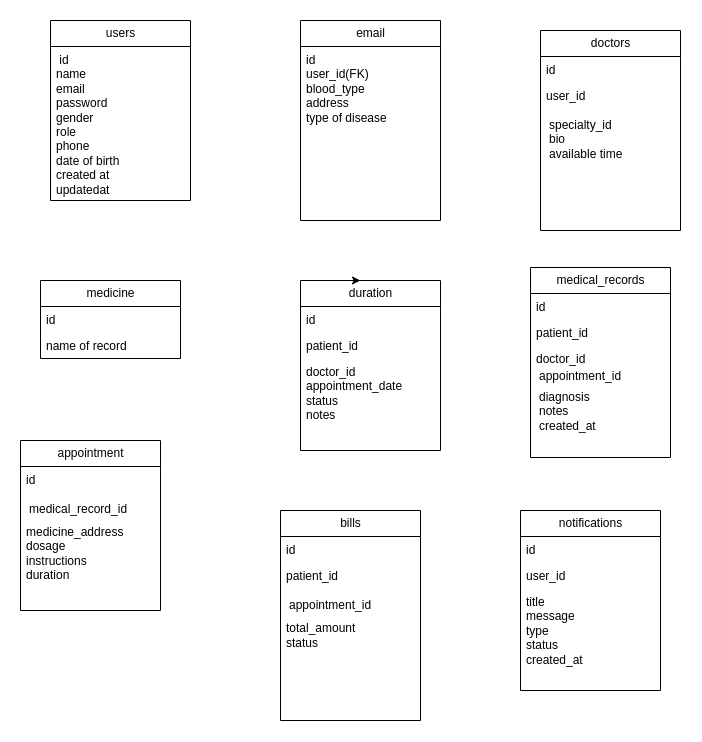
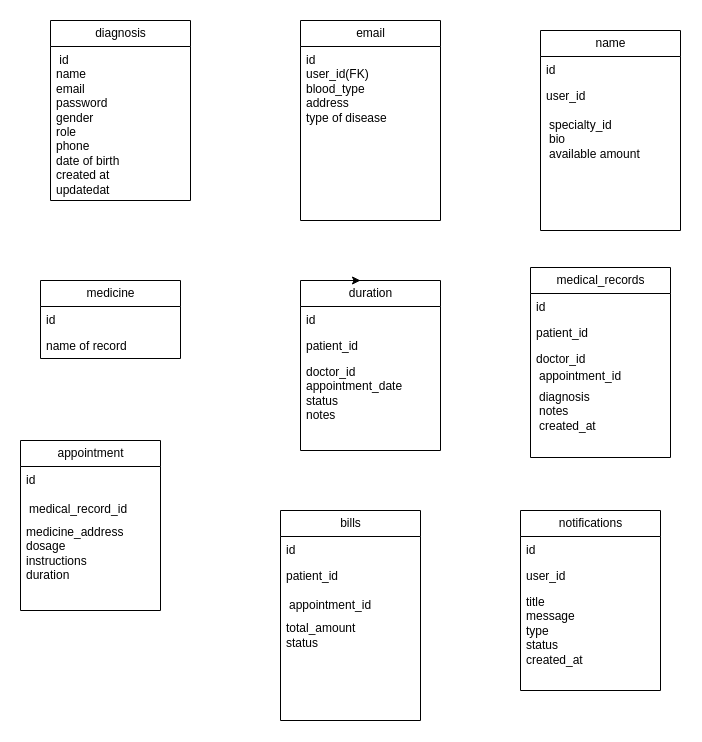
  <mxCell id="0" />
  <mxCell id="1" parent="0" />
- <mxCell id="2" value="users" style="swimlane;fontStyle=0;childLayout=stackLayout;horizontal=1;startSize=26;fillColor=none;horizontalStack=0;resizeParent=1;resizeParentMax=0;resizeLast=0;collapsible=1;marginBottom=0;html=1;" vertex="1" parent="1"><mxGeometry x="50" y="20" width="140" height="180" as="geometry" /></mxCell>
+ <mxCell id="2" value="diagnosis" style="swimlane;fontStyle=0;childLayout=stackLayout;horizontal=1;startSize=26;fillColor=none;horizontalStack=0;resizeParent=1;resizeParentMax=0;resizeLast=0;collapsible=1;marginBottom=0;html=1;" vertex="1" parent="1"><mxGeometry x="50" y="20" width="140" height="180" as="geometry" /></mxCell>
  <mxCell id="3" value="&lt;div&gt;&amp;nbsp;id&lt;/div&gt;&lt;div&gt;name&lt;/div&gt;&lt;div&gt;email&lt;/div&gt;&lt;div&gt;password&lt;/div&gt;&lt;div&gt;gender&lt;/div&gt;&lt;div&gt;role&lt;/div&gt;&lt;div&gt;phone&amp;nbsp;&lt;/div&gt;&lt;div&gt;date of birth&lt;/div&gt;&lt;div&gt;created at&lt;/div&gt;&lt;div&gt;updatedat&lt;/div&gt;&lt;div&gt;&lt;br&gt;&lt;/div&gt;&lt;div&gt;&lt;br&gt;&lt;/div&gt;" style="text;strokeColor=none;fillColor=none;align=left;verticalAlign=top;spacingLeft=4;spacingRight=4;overflow=hidden;rotatable=0;points=[[0,0.5],[1,0.5]];portConstraint=eastwest;whiteSpace=wrap;html=1;" vertex="1" parent="2"><mxGeometry y="26" width="140" height="154" as="geometry" /></mxCell>
  <mxCell id="4" value="email" style="swimlane;fontStyle=0;childLayout=stackLayout;horizontal=1;startSize=26;fillColor=none;horizontalStack=0;resizeParent=1;resizeParentMax=0;resizeLast=0;collapsible=1;marginBottom=0;html=1;" vertex="1" parent="1"><mxGeometry x="300" y="20" width="140" height="200" as="geometry" /></mxCell>
  <mxCell id="5" value="id&lt;div&gt;user_id(FK)&lt;/div&gt;&lt;div&gt;blood_type&lt;/div&gt;&lt;div&gt;address&lt;/div&gt;&lt;div&gt;type of&amp;nbsp;disease&lt;/div&gt;&lt;div&gt;&lt;br&gt;&lt;/div&gt;" style="text;strokeColor=none;fillColor=none;align=left;verticalAlign=top;spacingLeft=4;spacingRight=4;overflow=hidden;rotatable=0;points=[[0,0.5],[1,0.5]];portConstraint=eastwest;whiteSpace=wrap;html=1;" vertex="1" parent="4"><mxGeometry y="26" width="140" height="174" as="geometry" /></mxCell>
- <mxCell id="6" value="doctors" style="swimlane;fontStyle=0;childLayout=stackLayout;horizontal=1;startSize=26;fillColor=none;horizontalStack=0;resizeParent=1;resizeParentMax=0;resizeLast=0;collapsible=1;marginBottom=0;html=1;" vertex="1" parent="1"><mxGeometry x="540" y="30" width="140" height="200" as="geometry" /></mxCell>
+ <mxCell id="6" value="name" style="swimlane;fontStyle=0;childLayout=stackLayout;horizontal=1;startSize=26;fillColor=none;horizontalStack=0;resizeParent=1;resizeParentMax=0;resizeLast=0;collapsible=1;marginBottom=0;html=1;" vertex="1" parent="1"><mxGeometry x="540" y="30" width="140" height="200" as="geometry" /></mxCell>
  <mxCell id="7" value="id" style="text;strokeColor=none;fillColor=none;align=left;verticalAlign=top;spacingLeft=4;spacingRight=4;overflow=hidden;rotatable=0;points=[[0,0.5],[1,0.5]];portConstraint=eastwest;whiteSpace=wrap;html=1;" vertex="1" parent="6"><mxGeometry y="26" width="140" height="26" as="geometry" /></mxCell>
  <mxCell id="8" value="user_id" style="text;strokeColor=none;fillColor=none;align=left;verticalAlign=top;spacingLeft=4;spacingRight=4;overflow=hidden;rotatable=0;points=[[0,0.5],[1,0.5]];portConstraint=eastwest;whiteSpace=wrap;html=1;" vertex="1" parent="6"><mxGeometry y="52" width="140" height="26" as="geometry" /></mxCell>
- <mxCell id="9" value="&lt;table&gt;&lt;tbody&gt;&lt;tr&gt;&lt;td data-col-size=&quot;sm&quot; data-end=&quot;1525&quot; data-start=&quot;1510&quot;&gt;specialty_id&lt;br&gt;bio&lt;br&gt;available time&lt;/td&gt;&lt;/tr&gt;&lt;/tbody&gt;&lt;/table&gt;&lt;table&gt;&lt;tbody&gt;&lt;tr&gt;&lt;td data-col-size=&quot;sm&quot; data-end=&quot;1531&quot; data-start=&quot;1525&quot;&gt;&lt;/td&gt;&lt;/tr&gt;&lt;/tbody&gt;&lt;/table&gt;" style="text;strokeColor=none;fillColor=none;align=left;verticalAlign=top;spacingLeft=4;spacingRight=4;overflow=hidden;rotatable=0;points=[[0,0.5],[1,0.5]];portConstraint=eastwest;whiteSpace=wrap;html=1;" vertex="1" parent="6"><mxGeometry y="78" width="140" height="122" as="geometry" /></mxCell>
+ <mxCell id="9" value="&lt;table&gt;&lt;tbody&gt;&lt;tr&gt;&lt;td data-col-size=&quot;sm&quot; data-end=&quot;1525&quot; data-start=&quot;1510&quot;&gt;specialty_id&lt;br&gt;bio&lt;br&gt;available amount&lt;/td&gt;&lt;/tr&gt;&lt;/tbody&gt;&lt;/table&gt;&lt;table&gt;&lt;tbody&gt;&lt;tr&gt;&lt;td data-col-size=&quot;sm&quot; data-end=&quot;1531&quot; data-start=&quot;1525&quot;&gt;&lt;/td&gt;&lt;/tr&gt;&lt;/tbody&gt;&lt;/table&gt;" style="text;strokeColor=none;fillColor=none;align=left;verticalAlign=top;spacingLeft=4;spacingRight=4;overflow=hidden;rotatable=0;points=[[0,0.5],[1,0.5]];portConstraint=eastwest;whiteSpace=wrap;html=1;" vertex="1" parent="6"><mxGeometry y="78" width="140" height="122" as="geometry" /></mxCell>
  <mxCell id="10" value="medicine" style="swimlane;fontStyle=0;childLayout=stackLayout;horizontal=1;startSize=26;fillColor=none;horizontalStack=0;resizeParent=1;resizeParentMax=0;resizeLast=0;collapsible=1;marginBottom=0;html=1;" vertex="1" parent="1"><mxGeometry x="40" y="280" width="140" height="78" as="geometry" /></mxCell>
  <mxCell id="11" value="id&lt;div&gt;&lt;br&gt;&lt;/div&gt;" style="text;strokeColor=none;fillColor=none;align=left;verticalAlign=top;spacingLeft=4;spacingRight=4;overflow=hidden;rotatable=0;points=[[0,0.5],[1,0.5]];portConstraint=eastwest;whiteSpace=wrap;html=1;" vertex="1" parent="10"><mxGeometry y="26" width="140" height="26" as="geometry" /></mxCell>
  <mxCell id="12" value="name of record" style="text;strokeColor=none;fillColor=none;align=left;verticalAlign=top;spacingLeft=4;spacingRight=4;overflow=hidden;rotatable=0;points=[[0,0.5],[1,0.5]];portConstraint=eastwest;whiteSpace=wrap;html=1;" vertex="1" parent="10"><mxGeometry y="52" width="140" height="26" as="geometry" /></mxCell>
  <mxCell id="13" style="edgeStyle=orthogonalEdgeStyle;rounded=0;orthogonalLoop=1;jettySize=auto;html=1;exitX=0.25;exitY=0;exitDx=0;exitDy=0;" edge="1" parent="1" source="14"><mxGeometry relative="1" as="geometry"><mxPoint x="360" y="280" as="targetPoint" /></mxGeometry></mxCell>
  <mxCell id="14" value="duration" style="swimlane;fontStyle=0;childLayout=stackLayout;horizontal=1;startSize=26;fillColor=none;horizontalStack=0;resizeParent=1;resizeParentMax=0;resizeLast=0;collapsible=1;marginBottom=0;html=1;" vertex="1" parent="1"><mxGeometry x="300" y="280" width="140" height="170" as="geometry" /></mxCell>
  <mxCell id="15" value="id&lt;div&gt;&lt;br&gt;&lt;/div&gt;&lt;div&gt;&lt;br&gt;&lt;/div&gt;" style="text;strokeColor=none;fillColor=none;align=left;verticalAlign=top;spacingLeft=4;spacingRight=4;overflow=hidden;rotatable=0;points=[[0,0.5],[1,0.5]];portConstraint=eastwest;whiteSpace=wrap;html=1;" vertex="1" parent="14"><mxGeometry y="26" width="140" height="26" as="geometry" /></mxCell>
  <mxCell id="16" value="patient_id" style="text;strokeColor=none;fillColor=none;align=left;verticalAlign=top;spacingLeft=4;spacingRight=4;overflow=hidden;rotatable=0;points=[[0,0.5],[1,0.5]];portConstraint=eastwest;whiteSpace=wrap;html=1;" vertex="1" parent="14"><mxGeometry y="52" width="140" height="26" as="geometry" /></mxCell>
  <mxCell id="17" value="doctor_id&lt;div&gt;appointment_date&lt;/div&gt;&lt;div&gt;status&lt;/div&gt;&lt;div&gt;notes&lt;/div&gt;" style="text;strokeColor=none;fillColor=none;align=left;verticalAlign=top;spacingLeft=4;spacingRight=4;overflow=hidden;rotatable=0;points=[[0,0.5],[1,0.5]];portConstraint=eastwest;whiteSpace=wrap;html=1;" vertex="1" parent="14"><mxGeometry y="78" width="140" height="92" as="geometry" /></mxCell>
  <mxCell id="18" value="medical_records" style="swimlane;fontStyle=0;childLayout=stackLayout;horizontal=1;startSize=26;fillColor=none;horizontalStack=0;resizeParent=1;resizeParentMax=0;resizeLast=0;collapsible=1;marginBottom=0;html=1;" vertex="1" parent="1"><mxGeometry x="530" y="267" width="140" height="190" as="geometry" /></mxCell>
  <mxCell id="19" value="id" style="text;strokeColor=none;fillColor=none;align=left;verticalAlign=top;spacingLeft=4;spacingRight=4;overflow=hidden;rotatable=0;points=[[0,0.5],[1,0.5]];portConstraint=eastwest;whiteSpace=wrap;html=1;" vertex="1" parent="18"><mxGeometry y="26" width="140" height="26" as="geometry" /></mxCell>
  <mxCell id="20" value="patient_id" style="text;strokeColor=none;fillColor=none;align=left;verticalAlign=top;spacingLeft=4;spacingRight=4;overflow=hidden;rotatable=0;points=[[0,0.5],[1,0.5]];portConstraint=eastwest;whiteSpace=wrap;html=1;" vertex="1" parent="18"><mxGeometry y="52" width="140" height="26" as="geometry" /></mxCell>
  <mxCell id="21" value="doctor_id&lt;div&gt;&lt;table&gt;&lt;tbody&gt;&lt;tr&gt;&lt;td data-col-size=&quot;sm&quot; data-end=&quot;2657&quot; data-start=&quot;2640&quot;&gt;appointment_id&lt;/td&gt;&lt;/tr&gt;&lt;/tbody&gt;&lt;/table&gt;&lt;table&gt;&lt;tbody&gt;&lt;tr&gt;&lt;td data-col-size=&quot;sm&quot; data-end=&quot;2663&quot; data-start=&quot;2657&quot;&gt;diagnosis&lt;br&gt;notes&lt;br&gt;created_at&lt;/td&gt;&lt;/tr&gt;&lt;/tbody&gt;&lt;/table&gt;&lt;/div&gt;" style="text;strokeColor=none;fillColor=none;align=left;verticalAlign=top;spacingLeft=4;spacingRight=4;overflow=hidden;rotatable=0;points=[[0,0.5],[1,0.5]];portConstraint=eastwest;whiteSpace=wrap;html=1;" vertex="1" parent="18"><mxGeometry y="78" width="140" height="112" as="geometry" /></mxCell>
  <mxCell id="22" value="appointment" style="swimlane;fontStyle=0;childLayout=stackLayout;horizontal=1;startSize=26;fillColor=none;horizontalStack=0;resizeParent=1;resizeParentMax=0;resizeLast=0;collapsible=1;marginBottom=0;html=1;" vertex="1" parent="1"><mxGeometry x="20" y="440" width="140" height="170" as="geometry" /></mxCell>
  <mxCell id="23" value="id" style="text;strokeColor=none;fillColor=none;align=left;verticalAlign=top;spacingLeft=4;spacingRight=4;overflow=hidden;rotatable=0;points=[[0,0.5],[1,0.5]];portConstraint=eastwest;whiteSpace=wrap;html=1;" vertex="1" parent="22"><mxGeometry y="26" width="140" height="26" as="geometry" /></mxCell>
  <mxCell id="24" value="&lt;table&gt;&lt;tbody&gt;&lt;tr&gt;&lt;td data-col-size=&quot;sm&quot; data-end=&quot;2947&quot; data-start=&quot;2927&quot;&gt;medical_record_id&lt;/td&gt;&lt;/tr&gt;&lt;/tbody&gt;&lt;/table&gt;&lt;table&gt;&lt;tbody&gt;&lt;tr&gt;&lt;td data-col-size=&quot;sm&quot; data-end=&quot;2953&quot; data-start=&quot;2947&quot;&gt;&lt;/td&gt;&lt;/tr&gt;&lt;/tbody&gt;&lt;/table&gt;" style="text;strokeColor=none;fillColor=none;align=left;verticalAlign=top;spacingLeft=4;spacingRight=4;overflow=hidden;rotatable=0;points=[[0,0.5],[1,0.5]];portConstraint=eastwest;whiteSpace=wrap;html=1;" vertex="1" parent="22"><mxGeometry y="52" width="140" height="26" as="geometry" /></mxCell>
  <mxCell id="25" value="medicine_address&lt;div&gt;dosage&lt;/div&gt;&lt;div&gt;instructions&lt;/div&gt;&lt;div&gt;duration&lt;/div&gt;" style="text;strokeColor=none;fillColor=none;align=left;verticalAlign=top;spacingLeft=4;spacingRight=4;overflow=hidden;rotatable=0;points=[[0,0.5],[1,0.5]];portConstraint=eastwest;whiteSpace=wrap;html=1;" vertex="1" parent="22"><mxGeometry y="78" width="140" height="92" as="geometry" /></mxCell>
  <mxCell id="26" value="bills" style="swimlane;fontStyle=0;childLayout=stackLayout;horizontal=1;startSize=26;fillColor=none;horizontalStack=0;resizeParent=1;resizeParentMax=0;resizeLast=0;collapsible=1;marginBottom=0;html=1;" vertex="1" parent="1"><mxGeometry x="280" y="510" width="140" height="210" as="geometry" /></mxCell>
  <mxCell id="27" value="id" style="text;strokeColor=none;fillColor=none;align=left;verticalAlign=top;spacingLeft=4;spacingRight=4;overflow=hidden;rotatable=0;points=[[0,0.5],[1,0.5]];portConstraint=eastwest;whiteSpace=wrap;html=1;" vertex="1" parent="26"><mxGeometry y="26" width="140" height="26" as="geometry" /></mxCell>
  <mxCell id="28" value="patient_id" style="text;strokeColor=none;fillColor=none;align=left;verticalAlign=top;spacingLeft=4;spacingRight=4;overflow=hidden;rotatable=0;points=[[0,0.5],[1,0.5]];portConstraint=eastwest;whiteSpace=wrap;html=1;" vertex="1" parent="26"><mxGeometry y="52" width="140" height="26" as="geometry" /></mxCell>
  <mxCell id="29" value="&lt;table&gt;&lt;tbody&gt;&lt;tr&gt;&lt;td data-col-size=&quot;sm&quot; data-end=&quot;3324&quot; data-start=&quot;3307&quot;&gt;appointment_id&lt;/td&gt;&lt;/tr&gt;&lt;/tbody&gt;&lt;/table&gt;&lt;table&gt;&lt;tbody&gt;&lt;tr&gt;&lt;td data-col-size=&quot;sm&quot; data-end=&quot;3330&quot; data-start=&quot;3324&quot;&gt;&lt;/td&gt;&lt;/tr&gt;&lt;/tbody&gt;&lt;/table&gt;total_amount&lt;div&gt;status&lt;/div&gt;&lt;div&gt;&lt;br&gt;&lt;/div&gt;" style="text;strokeColor=none;fillColor=none;align=left;verticalAlign=top;spacingLeft=4;spacingRight=4;overflow=hidden;rotatable=0;points=[[0,0.5],[1,0.5]];portConstraint=eastwest;whiteSpace=wrap;html=1;" vertex="1" parent="26"><mxGeometry y="78" width="140" height="132" as="geometry" /></mxCell>
  <mxCell id="30" value="notifications" style="swimlane;fontStyle=0;childLayout=stackLayout;horizontal=1;startSize=26;fillColor=none;horizontalStack=0;resizeParent=1;resizeParentMax=0;resizeLast=0;collapsible=1;marginBottom=0;html=1;" vertex="1" parent="1"><mxGeometry x="520" y="510" width="140" height="180" as="geometry" /></mxCell>
  <mxCell id="31" value="id" style="text;strokeColor=none;fillColor=none;align=left;verticalAlign=top;spacingLeft=4;spacingRight=4;overflow=hidden;rotatable=0;points=[[0,0.5],[1,0.5]];portConstraint=eastwest;whiteSpace=wrap;html=1;" vertex="1" parent="30"><mxGeometry y="26" width="140" height="26" as="geometry" /></mxCell>
  <mxCell id="32" value="user_id" style="text;strokeColor=none;fillColor=none;align=left;verticalAlign=top;spacingLeft=4;spacingRight=4;overflow=hidden;rotatable=0;points=[[0,0.5],[1,0.5]];portConstraint=eastwest;whiteSpace=wrap;html=1;" vertex="1" parent="30"><mxGeometry y="52" width="140" height="26" as="geometry" /></mxCell>
  <mxCell id="33" value="title&lt;div&gt;message&lt;/div&gt;&lt;div&gt;type&lt;/div&gt;&lt;div&gt;status&lt;/div&gt;&lt;div&gt;created_at&lt;/div&gt;" style="text;strokeColor=none;fillColor=none;align=left;verticalAlign=top;spacingLeft=4;spacingRight=4;overflow=hidden;rotatable=0;points=[[0,0.5],[1,0.5]];portConstraint=eastwest;whiteSpace=wrap;html=1;" vertex="1" parent="30"><mxGeometry y="78" width="140" height="102" as="geometry" /></mxCell>
